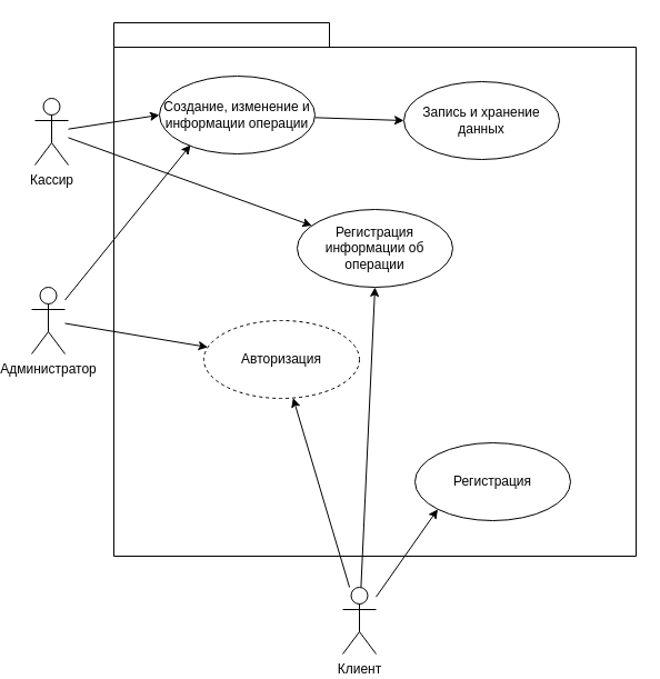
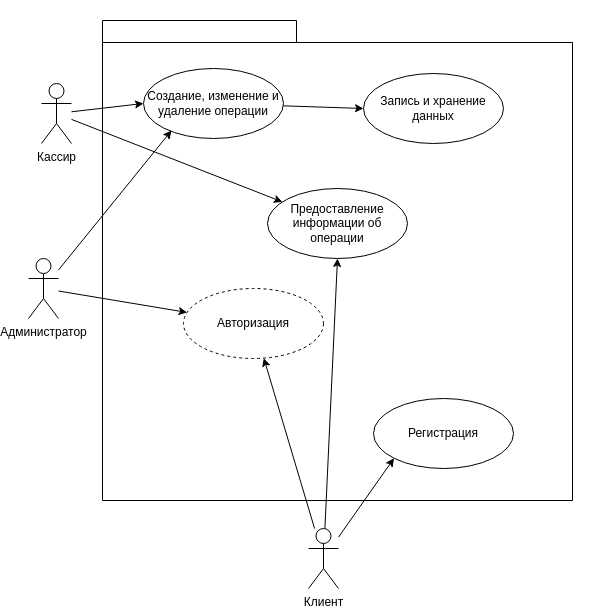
  <mxCell id="0" />
  <mxCell id="1" parent="0" />
  <mxCell id="2" value="" style="shape=folder;fontStyle=1;spacingTop=10;tabWidth=194;tabHeight=22;tabPosition=left;html=1;rounded=0;shadow=0;comic=0;labelBackgroundColor=none;strokeWidth=1;fillColor=none;fontFamily=Verdana;fontSize=10;align=center;" parent="1" vertex="1"><mxGeometry x="94" y="20" width="470" height="480" as="geometry" /></mxCell>
  <mxCell id="3" style="rounded=0;orthogonalLoop=1;jettySize=auto;html=1;entryX=0;entryY=1;entryDx=0;entryDy=0;" edge="1" parent="1" source="6" target="14"><mxGeometry relative="1" as="geometry" /></mxCell>
  <mxCell id="4" style="edgeStyle=none;rounded=0;orthogonalLoop=1;jettySize=auto;html=1;" edge="1" parent="1" source="6" target="13"><mxGeometry relative="1" as="geometry" /></mxCell>
  <mxCell id="5" style="edgeStyle=none;rounded=0;orthogonalLoop=1;jettySize=auto;html=1;entryX=0.5;entryY=1;entryDx=0;entryDy=0;" edge="1" parent="1" source="6" target="15"><mxGeometry relative="1" as="geometry" /></mxCell>
  <mxCell id="6" value="Клиент" style="shape=umlActor;verticalLabelPosition=bottom;verticalAlign=top;html=1;" parent="1" vertex="1"><mxGeometry x="300" y="528" width="30" height="60" as="geometry" /></mxCell>
  <mxCell id="7" style="edgeStyle=none;rounded=0;orthogonalLoop=1;jettySize=auto;html=1;entryX=0;entryY=0.5;entryDx=0;entryDy=0;" edge="1" parent="1" source="9" target="11"><mxGeometry relative="1" as="geometry" /></mxCell>
  <mxCell id="8" style="edgeStyle=none;rounded=0;orthogonalLoop=1;jettySize=auto;html=1;" edge="1" parent="1" source="9" target="15"><mxGeometry relative="1" as="geometry" /></mxCell>
- <mxCell id="9" value="Кассир" style="shape=umlActor;verticalLabelPosition=bottom;verticalAlign=top;html=1;" parent="1" vertex="1"><mxGeometry x="23" y="88" width="30" height="60" as="geometry" /></mxCell>
+ <mxCell id="9" value="Кассир" style="shape=umlActor;verticalLabelPosition=bottom;verticalAlign=top;html=1;" parent="1" vertex="1"><mxGeometry x="33" y="83" width="30" height="60" as="geometry" /></mxCell>
  <mxCell id="10" style="edgeStyle=none;rounded=0;orthogonalLoop=1;jettySize=auto;html=1;entryX=0;entryY=0.5;entryDx=0;entryDy=0;" edge="1" parent="1" source="11" target="12"><mxGeometry relative="1" as="geometry" /></mxCell>
- <mxCell id="11" value="Создание, изменение и информации операции" style="ellipse;whiteSpace=wrap;html=1;" parent="1" vertex="1"><mxGeometry x="135" y="68" width="140" height="70" as="geometry" /></mxCell>
+ <mxCell id="11" value="Создание, изменение и удаление операции" style="ellipse;whiteSpace=wrap;html=1;" parent="1" vertex="1"><mxGeometry x="135" y="68" width="140" height="70" as="geometry" /></mxCell>
  <mxCell id="12" value="Запись и хранение данных" style="ellipse;whiteSpace=wrap;html=1;" parent="1" vertex="1"><mxGeometry x="355" y="73" width="140" height="70" as="geometry" /></mxCell>
  <mxCell id="13" value="Авторизация" style="ellipse;whiteSpace=wrap;html=1;dashed=1;" parent="1" vertex="1"><mxGeometry x="175" y="288" width="140" height="70" as="geometry" /></mxCell>
  <mxCell id="14" value="Регистрация" style="ellipse;whiteSpace=wrap;html=1;" parent="1" vertex="1"><mxGeometry x="365" y="398" width="140" height="70" as="geometry" /></mxCell>
- <mxCell id="15" value="Регистрация информации об операции" style="ellipse;whiteSpace=wrap;html=1;" parent="1" vertex="1"><mxGeometry x="259" y="188" width="140" height="70" as="geometry" /></mxCell>
+ <mxCell id="15" value="Предоставление информации об операции" style="ellipse;whiteSpace=wrap;html=1;" parent="1" vertex="1"><mxGeometry x="259" y="188" width="140" height="70" as="geometry" /></mxCell>
  <mxCell id="16" style="edgeStyle=none;rounded=0;orthogonalLoop=1;jettySize=auto;html=1;" edge="1" parent="1" source="18" target="13"><mxGeometry relative="1" as="geometry" /></mxCell>
  <mxCell id="17" style="edgeStyle=none;rounded=0;orthogonalLoop=1;jettySize=auto;html=1;entryX=0.2;entryY=0.886;entryDx=0;entryDy=0;entryPerimeter=0;" edge="1" parent="1" source="18" target="11"><mxGeometry relative="1" as="geometry" /></mxCell>
  <mxCell id="18" value="Администратор" style="shape=umlActor;verticalLabelPosition=bottom;verticalAlign=top;html=1;" parent="1" vertex="1"><mxGeometry x="20" y="258" width="30" height="60" as="geometry" /></mxCell>
